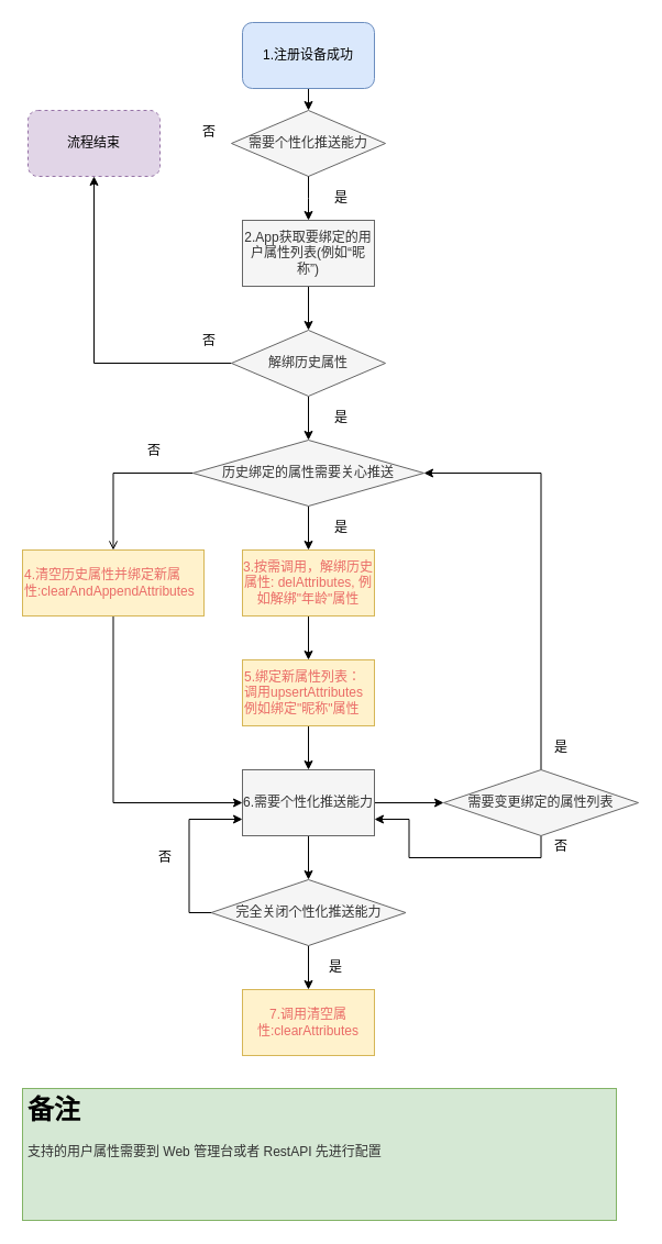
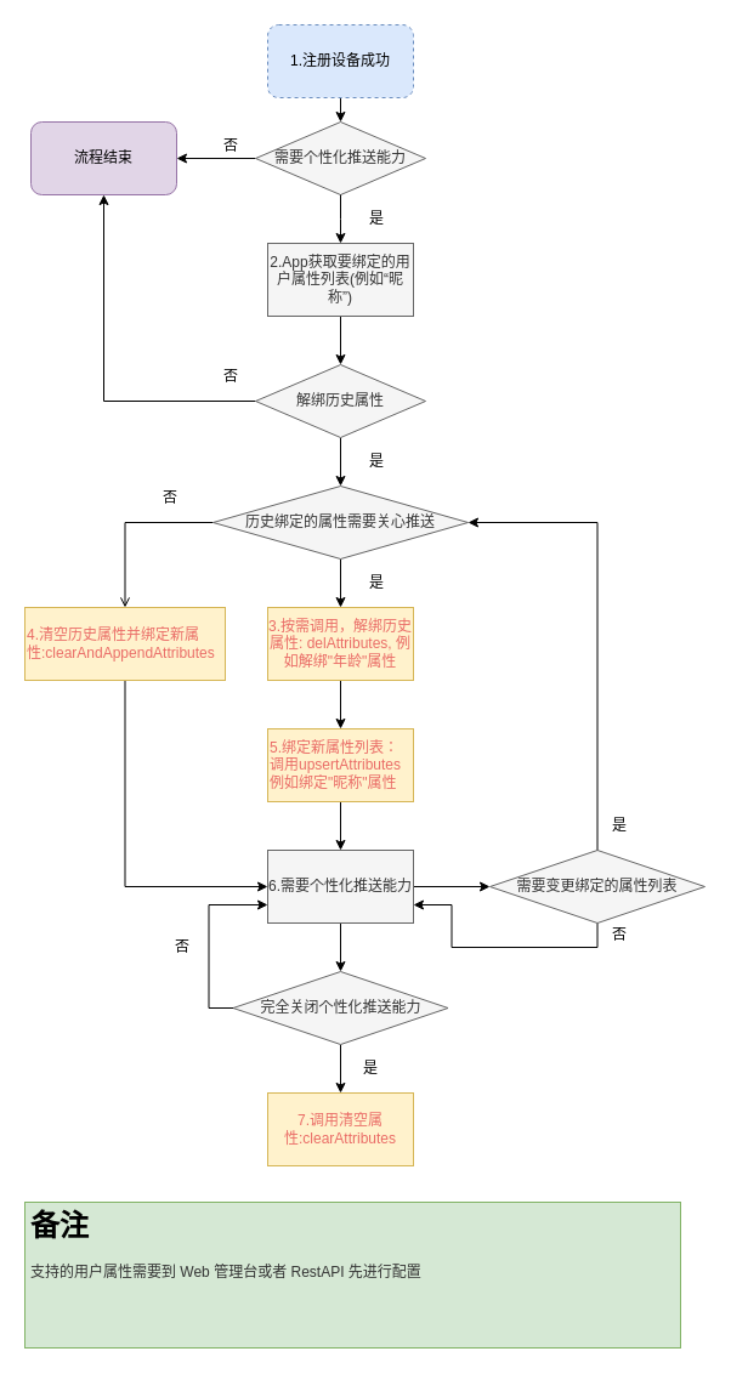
  <mxCell id="0" />
  <mxCell id="1" parent="0" />
  <mxCell id="2" value="" style="endArrow=classic;html=1;exitX=0.5;exitY=1;exitDx=0;exitDy=0;entryX=0.5;entryY=0;entryDx=0;entryDy=0;" edge="1" parent="1" source="3"><mxGeometry width="50" height="50" relative="1" as="geometry"><mxPoint x="280" y="80" as="sourcePoint" /><mxPoint x="280" y="100" as="targetPoint" /></mxGeometry></mxCell>
- <mxCell id="3" value="&lt;font face=&quot;helvetica&quot;&gt;1.注册设备成功&lt;/font&gt;" style="rounded=1;whiteSpace=wrap;html=1;fillColor=#dae8fc;strokeColor=#6c8ebf;" vertex="1" parent="1"><mxGeometry x="220" y="20" width="120" height="60" as="geometry" /></mxCell>
+ <mxCell id="3" value="&lt;font face=&quot;helvetica&quot;&gt;1.注册设备成功&lt;/font&gt;" style="rounded=1;whiteSpace=wrap;html=1;fillColor=#dae8fc;strokeColor=#6c8ebf;dashed=1;" vertex="1" parent="1"><mxGeometry x="220" y="20" width="120" height="60" as="geometry" /></mxCell>
  <mxCell id="4" value="是" style="text;html=1;strokeColor=none;fillColor=none;align=center;verticalAlign=middle;whiteSpace=wrap;rounded=0;" vertex="1" parent="1"><mxGeometry x="290" y="170" width="40" height="20" as="geometry" /></mxCell>
+ <mxCell id="5" style="edgeStyle=orthogonalEdgeStyle;rounded=0;orthogonalLoop=1;jettySize=auto;html=1;exitX=0;exitY=0.5;exitDx=0;exitDy=0;entryX=1;entryY=0.5;entryDx=0;entryDy=0;" edge="1" parent="1" source="6" target="8"><mxGeometry relative="1" as="geometry" /></mxCell>
  <mxCell id="6" value="需要个性化推送能力" style="rhombus;whiteSpace=wrap;html=1;fillColor=#f5f5f5;strokeColor=#666666;fontColor=#333333;" vertex="1" parent="1"><mxGeometry x="210" y="100" width="140" height="60" as="geometry" /></mxCell>
  <mxCell id="7" value="" style="edgeStyle=orthogonalEdgeStyle;rounded=0;orthogonalLoop=1;jettySize=auto;html=1;exitX=0.5;exitY=1;exitDx=0;exitDy=0;" edge="1" parent="1" source="6"><mxGeometry relative="1" as="geometry"><mxPoint x="290" y="270" as="sourcePoint" /><mxPoint x="280" y="200" as="targetPoint" /></mxGeometry></mxCell>
- <mxCell id="8" value="&lt;font face=&quot;helvetica&quot;&gt;流程结束&lt;br&gt;&lt;/font&gt;" style="rounded=1;whiteSpace=wrap;html=1;fillColor=#e1d5e7;strokeColor=#9673a6;dashed=1;" vertex="1" parent="1"><mxGeometry x="25" y="100" width="120" height="60" as="geometry" /></mxCell>
+ <mxCell id="8" value="&lt;font face=&quot;helvetica&quot;&gt;流程结束&lt;br&gt;&lt;/font&gt;" style="rounded=1;whiteSpace=wrap;html=1;fillColor=#e1d5e7;strokeColor=#9673a6;" vertex="1" parent="1"><mxGeometry x="25" y="100" width="120" height="60" as="geometry" /></mxCell>
  <mxCell id="9" value="否" style="text;html=1;strokeColor=none;fillColor=none;align=center;verticalAlign=middle;whiteSpace=wrap;rounded=0;" vertex="1" parent="1"><mxGeometry x="170" y="110" width="40" height="20" as="geometry" /></mxCell>
  <mxCell id="10" style="edgeStyle=orthogonalEdgeStyle;rounded=0;orthogonalLoop=1;jettySize=auto;html=1;exitX=0.5;exitY=1;exitDx=0;exitDy=0;entryX=0.5;entryY=0;entryDx=0;entryDy=0;" edge="1" parent="1" source="11" target="14"><mxGeometry relative="1" as="geometry" /></mxCell>
  <mxCell id="11" value="&lt;font face=&quot;helvetica&quot;&gt;2.App获取要绑定的用户属性列表(例如“昵称”)&lt;/font&gt;" style="rounded=0;whiteSpace=wrap;html=1;fillColor=#f5f5f5;strokeColor=#666666;fontColor=#333333;" vertex="1" parent="1"><mxGeometry x="220" y="200" width="120" height="60" as="geometry" /></mxCell>
  <mxCell id="12" style="edgeStyle=orthogonalEdgeStyle;rounded=0;orthogonalLoop=1;jettySize=auto;html=1;exitX=0;exitY=0.5;exitDx=0;exitDy=0;entryX=0.5;entryY=1;entryDx=0;entryDy=0;" edge="1" parent="1" source="14" target="8"><mxGeometry relative="1" as="geometry"><mxPoint x="155" y="320" as="targetPoint" /></mxGeometry></mxCell>
  <mxCell id="13" style="edgeStyle=orthogonalEdgeStyle;rounded=0;orthogonalLoop=1;jettySize=auto;html=1;exitX=0.5;exitY=1;exitDx=0;exitDy=0;entryX=0.5;entryY=0;entryDx=0;entryDy=0;" edge="1" parent="1" source="14" target="18"><mxGeometry relative="1" as="geometry" /></mxCell>
  <mxCell id="14" value="解绑历史属性" style="rhombus;whiteSpace=wrap;html=1;fillColor=#f5f5f5;strokeColor=#666666;fontColor=#333333;" vertex="1" parent="1"><mxGeometry x="210" y="300" width="140" height="60" as="geometry" /></mxCell>
  <mxCell id="15" value="否" style="text;html=1;strokeColor=none;fillColor=none;align=center;verticalAlign=middle;whiteSpace=wrap;rounded=0;" vertex="1" parent="1"><mxGeometry x="170" y="300" width="40" height="20" as="geometry" /></mxCell>
  <mxCell id="16" style="edgeStyle=orthogonalEdgeStyle;rounded=0;orthogonalLoop=1;jettySize=auto;html=1;exitX=0.5;exitY=1;exitDx=0;exitDy=0;entryX=0.5;entryY=0;entryDx=0;entryDy=0;" edge="1" parent="1" source="18" target="21"><mxGeometry relative="1" as="geometry" /></mxCell>
  <mxCell id="17" style="edgeStyle=orthogonalEdgeStyle;rounded=0;orthogonalLoop=1;jettySize=auto;html=1;exitX=0;exitY=0.5;exitDx=0;exitDy=0;entryX=0.5;entryY=0;entryDx=0;entryDy=0;endArrow=open;" edge="1" parent="1" source="18" target="26"><mxGeometry relative="1" as="geometry" /></mxCell>
  <mxCell id="18" value="历史绑定的属性需要关心推送" style="rhombus;whiteSpace=wrap;html=1;fillColor=#f5f5f5;strokeColor=#666666;fontColor=#333333;" vertex="1" parent="1"><mxGeometry x="175" y="400" width="210" height="60" as="geometry" /></mxCell>
  <mxCell id="19" value="是" style="text;html=1;strokeColor=none;fillColor=none;align=center;verticalAlign=middle;whiteSpace=wrap;rounded=0;" vertex="1" parent="1"><mxGeometry x="290" y="370" width="40" height="20" as="geometry" /></mxCell>
  <mxCell id="20" style="edgeStyle=orthogonalEdgeStyle;rounded=0;orthogonalLoop=1;jettySize=auto;html=1;exitX=0.5;exitY=1;exitDx=0;exitDy=0;entryX=0.5;entryY=0;entryDx=0;entryDy=0;" edge="1" parent="1" source="21" target="23"><mxGeometry relative="1" as="geometry" /></mxCell>
  <mxCell id="21" value="&lt;font color=&quot;#ea6b66&quot;&gt;&lt;font face=&quot;helvetica&quot;&gt;3.按需调用，解绑历史属性:&amp;nbsp;&lt;/font&gt;&lt;span style=&quot;font-family: &amp;#34;helvetica&amp;#34;&quot;&gt;del&lt;/span&gt;&lt;font face=&quot;helvetica&quot;&gt;Attributes, 例如解绑&quot;年龄&quot;属性&lt;/font&gt;&lt;/font&gt;" style="rounded=0;whiteSpace=wrap;html=1;fillColor=#fff2cc;strokeColor=#d6b656;" vertex="1" parent="1"><mxGeometry x="220" y="500" width="120" height="60" as="geometry" /></mxCell>
  <mxCell id="22" style="edgeStyle=orthogonalEdgeStyle;rounded=0;orthogonalLoop=1;jettySize=auto;html=1;exitX=0.5;exitY=1;exitDx=0;exitDy=0;entryX=0.5;entryY=0;entryDx=0;entryDy=0;" edge="1" parent="1" source="23" target="30"><mxGeometry relative="1" as="geometry" /></mxCell>
  <mxCell id="23" value="&lt;font face=&quot;helvetica&quot; color=&quot;#ea6b66&quot;&gt;5.绑定新属性列表：&lt;br&gt;调用upsertAttributes例如绑定&quot;昵称&quot;属性&lt;/font&gt;" style="rounded=0;whiteSpace=wrap;html=1;fillColor=#fff2cc;strokeColor=#d6b656;align=left;" vertex="1" parent="1"><mxGeometry x="220" y="600" width="120" height="60" as="geometry" /></mxCell>
  <mxCell id="24" value="是" style="text;html=1;strokeColor=none;fillColor=none;align=center;verticalAlign=middle;whiteSpace=wrap;rounded=0;" vertex="1" parent="1"><mxGeometry x="290" y="470" width="40" height="20" as="geometry" /></mxCell>
  <mxCell id="25" style="edgeStyle=orthogonalEdgeStyle;rounded=0;orthogonalLoop=1;jettySize=auto;html=1;exitX=0.5;exitY=1;exitDx=0;exitDy=0;entryX=0;entryY=0.5;entryDx=0;entryDy=0;" edge="1" parent="1" source="26" target="30"><mxGeometry relative="1" as="geometry" /></mxCell>
  <mxCell id="26" value="&lt;font face=&quot;helvetica&quot; color=&quot;#ea6b66&quot;&gt;4.清空历史属性并绑定新属性:clearAndAppendAttributes&lt;/font&gt;" style="rounded=0;whiteSpace=wrap;html=1;fillColor=#fff2cc;strokeColor=#d6b656;align=left;" vertex="1" parent="1"><mxGeometry x="20" y="500" width="165" height="60" as="geometry" /></mxCell>
  <mxCell id="27" value="否" style="text;html=1;strokeColor=none;fillColor=none;align=center;verticalAlign=middle;whiteSpace=wrap;rounded=0;" vertex="1" parent="1"><mxGeometry x="120" y="400" width="40" height="20" as="geometry" /></mxCell>
  <mxCell id="28" style="edgeStyle=orthogonalEdgeStyle;rounded=0;orthogonalLoop=1;jettySize=auto;html=1;exitX=1;exitY=0.5;exitDx=0;exitDy=0;entryX=0;entryY=0.5;entryDx=0;entryDy=0;" edge="1" parent="1" source="30" target="33"><mxGeometry relative="1" as="geometry" /></mxCell>
  <mxCell id="29" style="edgeStyle=orthogonalEdgeStyle;rounded=0;orthogonalLoop=1;jettySize=auto;html=1;exitX=0.5;exitY=1;exitDx=0;exitDy=0;entryX=0.5;entryY=0;entryDx=0;entryDy=0;" edge="1" parent="1" source="30" target="38"><mxGeometry relative="1" as="geometry" /></mxCell>
  <mxCell id="30" value="&lt;font face=&quot;helvetica&quot;&gt;6.需要个性化推送能力&lt;br&gt;&lt;/font&gt;" style="rounded=0;whiteSpace=wrap;html=1;fillColor=#f5f5f5;strokeColor=#666666;fontColor=#333333;" vertex="1" parent="1"><mxGeometry x="220" y="700" width="120" height="60" as="geometry" /></mxCell>
  <mxCell id="31" style="edgeStyle=orthogonalEdgeStyle;rounded=0;orthogonalLoop=1;jettySize=auto;html=1;exitX=0.5;exitY=0;exitDx=0;exitDy=0;entryX=1;entryY=0.5;entryDx=0;entryDy=0;" edge="1" parent="1" source="33" target="18"><mxGeometry relative="1" as="geometry" /></mxCell>
  <mxCell id="32" style="edgeStyle=orthogonalEdgeStyle;rounded=0;orthogonalLoop=1;jettySize=auto;html=1;exitX=0.5;exitY=1;exitDx=0;exitDy=0;entryX=1;entryY=0.75;entryDx=0;entryDy=0;" edge="1" parent="1" source="33" target="30"><mxGeometry relative="1" as="geometry" /></mxCell>
  <mxCell id="33" value="需要变更绑定的属性列表" style="rhombus;whiteSpace=wrap;html=1;fillColor=#f5f5f5;strokeColor=#666666;fontColor=#333333;" vertex="1" parent="1"><mxGeometry x="403" y="700" width="177" height="60" as="geometry" /></mxCell>
  <mxCell id="34" value="是" style="text;html=1;strokeColor=none;fillColor=none;align=center;verticalAlign=middle;whiteSpace=wrap;rounded=0;" vertex="1" parent="1"><mxGeometry x="490" y="670" width="40" height="20" as="geometry" /></mxCell>
  <mxCell id="35" value="否" style="text;html=1;strokeColor=none;fillColor=none;align=center;verticalAlign=middle;whiteSpace=wrap;rounded=0;" vertex="1" parent="1"><mxGeometry x="490" y="760" width="40" height="20" as="geometry" /></mxCell>
  <mxCell id="36" style="edgeStyle=orthogonalEdgeStyle;rounded=0;orthogonalLoop=1;jettySize=auto;html=1;exitX=0.5;exitY=1;exitDx=0;exitDy=0;entryX=0.5;entryY=0;entryDx=0;entryDy=0;" edge="1" parent="1" source="38" target="39"><mxGeometry relative="1" as="geometry" /></mxCell>
  <mxCell id="37" style="edgeStyle=orthogonalEdgeStyle;rounded=0;orthogonalLoop=1;jettySize=auto;html=1;exitX=0;exitY=0.5;exitDx=0;exitDy=0;entryX=0;entryY=0.75;entryDx=0;entryDy=0;" edge="1" parent="1" source="38" target="30"><mxGeometry relative="1" as="geometry" /></mxCell>
  <mxCell id="38" value="完全关闭个性化推送能力" style="rhombus;whiteSpace=wrap;html=1;fillColor=#f5f5f5;strokeColor=#666666;fontColor=#333333;" vertex="1" parent="1"><mxGeometry x="191.5" y="800" width="177" height="60" as="geometry" /></mxCell>
  <mxCell id="39" value="&lt;font face=&quot;helvetica&quot;&gt;&lt;font color=&quot;#ea6b66&quot;&gt;7.调用清空属性:clearAttributes&lt;/font&gt;&lt;br&gt;&lt;/font&gt;" style="rounded=0;whiteSpace=wrap;html=1;fillColor=#fff2cc;strokeColor=#d6b656;" vertex="1" parent="1"><mxGeometry x="220" y="900" width="120" height="60" as="geometry" /></mxCell>
  <mxCell id="40" value="是" style="text;html=1;strokeColor=none;fillColor=none;align=center;verticalAlign=middle;whiteSpace=wrap;rounded=0;" vertex="1" parent="1"><mxGeometry x="285" y="870" width="40" height="20" as="geometry" /></mxCell>
  <mxCell id="41" value="否" style="text;html=1;strokeColor=none;fillColor=none;align=center;verticalAlign=middle;whiteSpace=wrap;rounded=0;" vertex="1" parent="1"><mxGeometry x="130" y="770" width="40" height="20" as="geometry" /></mxCell>
  <mxCell id="42" value="&lt;h1&gt;备注&lt;/h1&gt;&lt;p&gt;&lt;span style=&quot;color: rgb(51 , 51 , 51) ; text-align: center&quot;&gt;支持的用户属性需要到 Web 管理台或者 RestAPI 先进行配置&lt;/span&gt;&lt;br&gt;&lt;/p&gt;" style="text;html=1;strokeColor=#82b366;spacing=5;spacingTop=-20;whiteSpace=wrap;overflow=hidden;rounded=0;fillColor=#d5e8d4;" vertex="1" parent="1"><mxGeometry x="20" y="990" width="540" height="120" as="geometry" /></mxCell>
